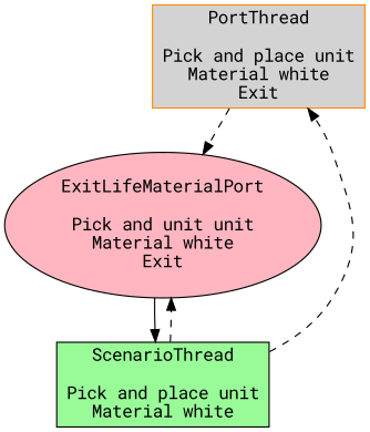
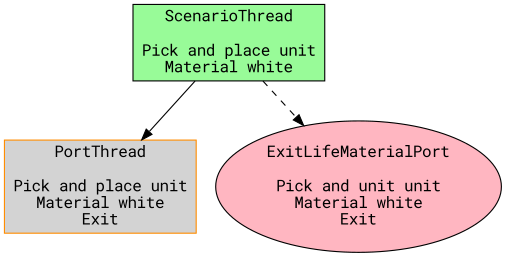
  digraph {
    fontname="Roboto Mono"
    node [color=black fontname="Roboto Mono" shape=box style=filled]
    edge [fontname="Roboto Mono"]
    n1 [color=darkorange fillcolor=lightgrey label="PortThread\n\nPick and place unit\nMaterial white\nExit"]
    n2 [fillcolor=lightpink label="ExitLifeMaterialPort\n\nPick and unit unit\nMaterial white\nExit" shape=ellipse]
    n3 [fillcolor=palegreen label="ScenarioThread\n\nPick and place unit\nMaterial white"]
-   n1 -> n2 [style=dashed]
-   n2 -> n3
-   n3 -> n1 [style=dashed]
+   n3 -> n1
    n3 -> n2 [style=dashed]
  }
